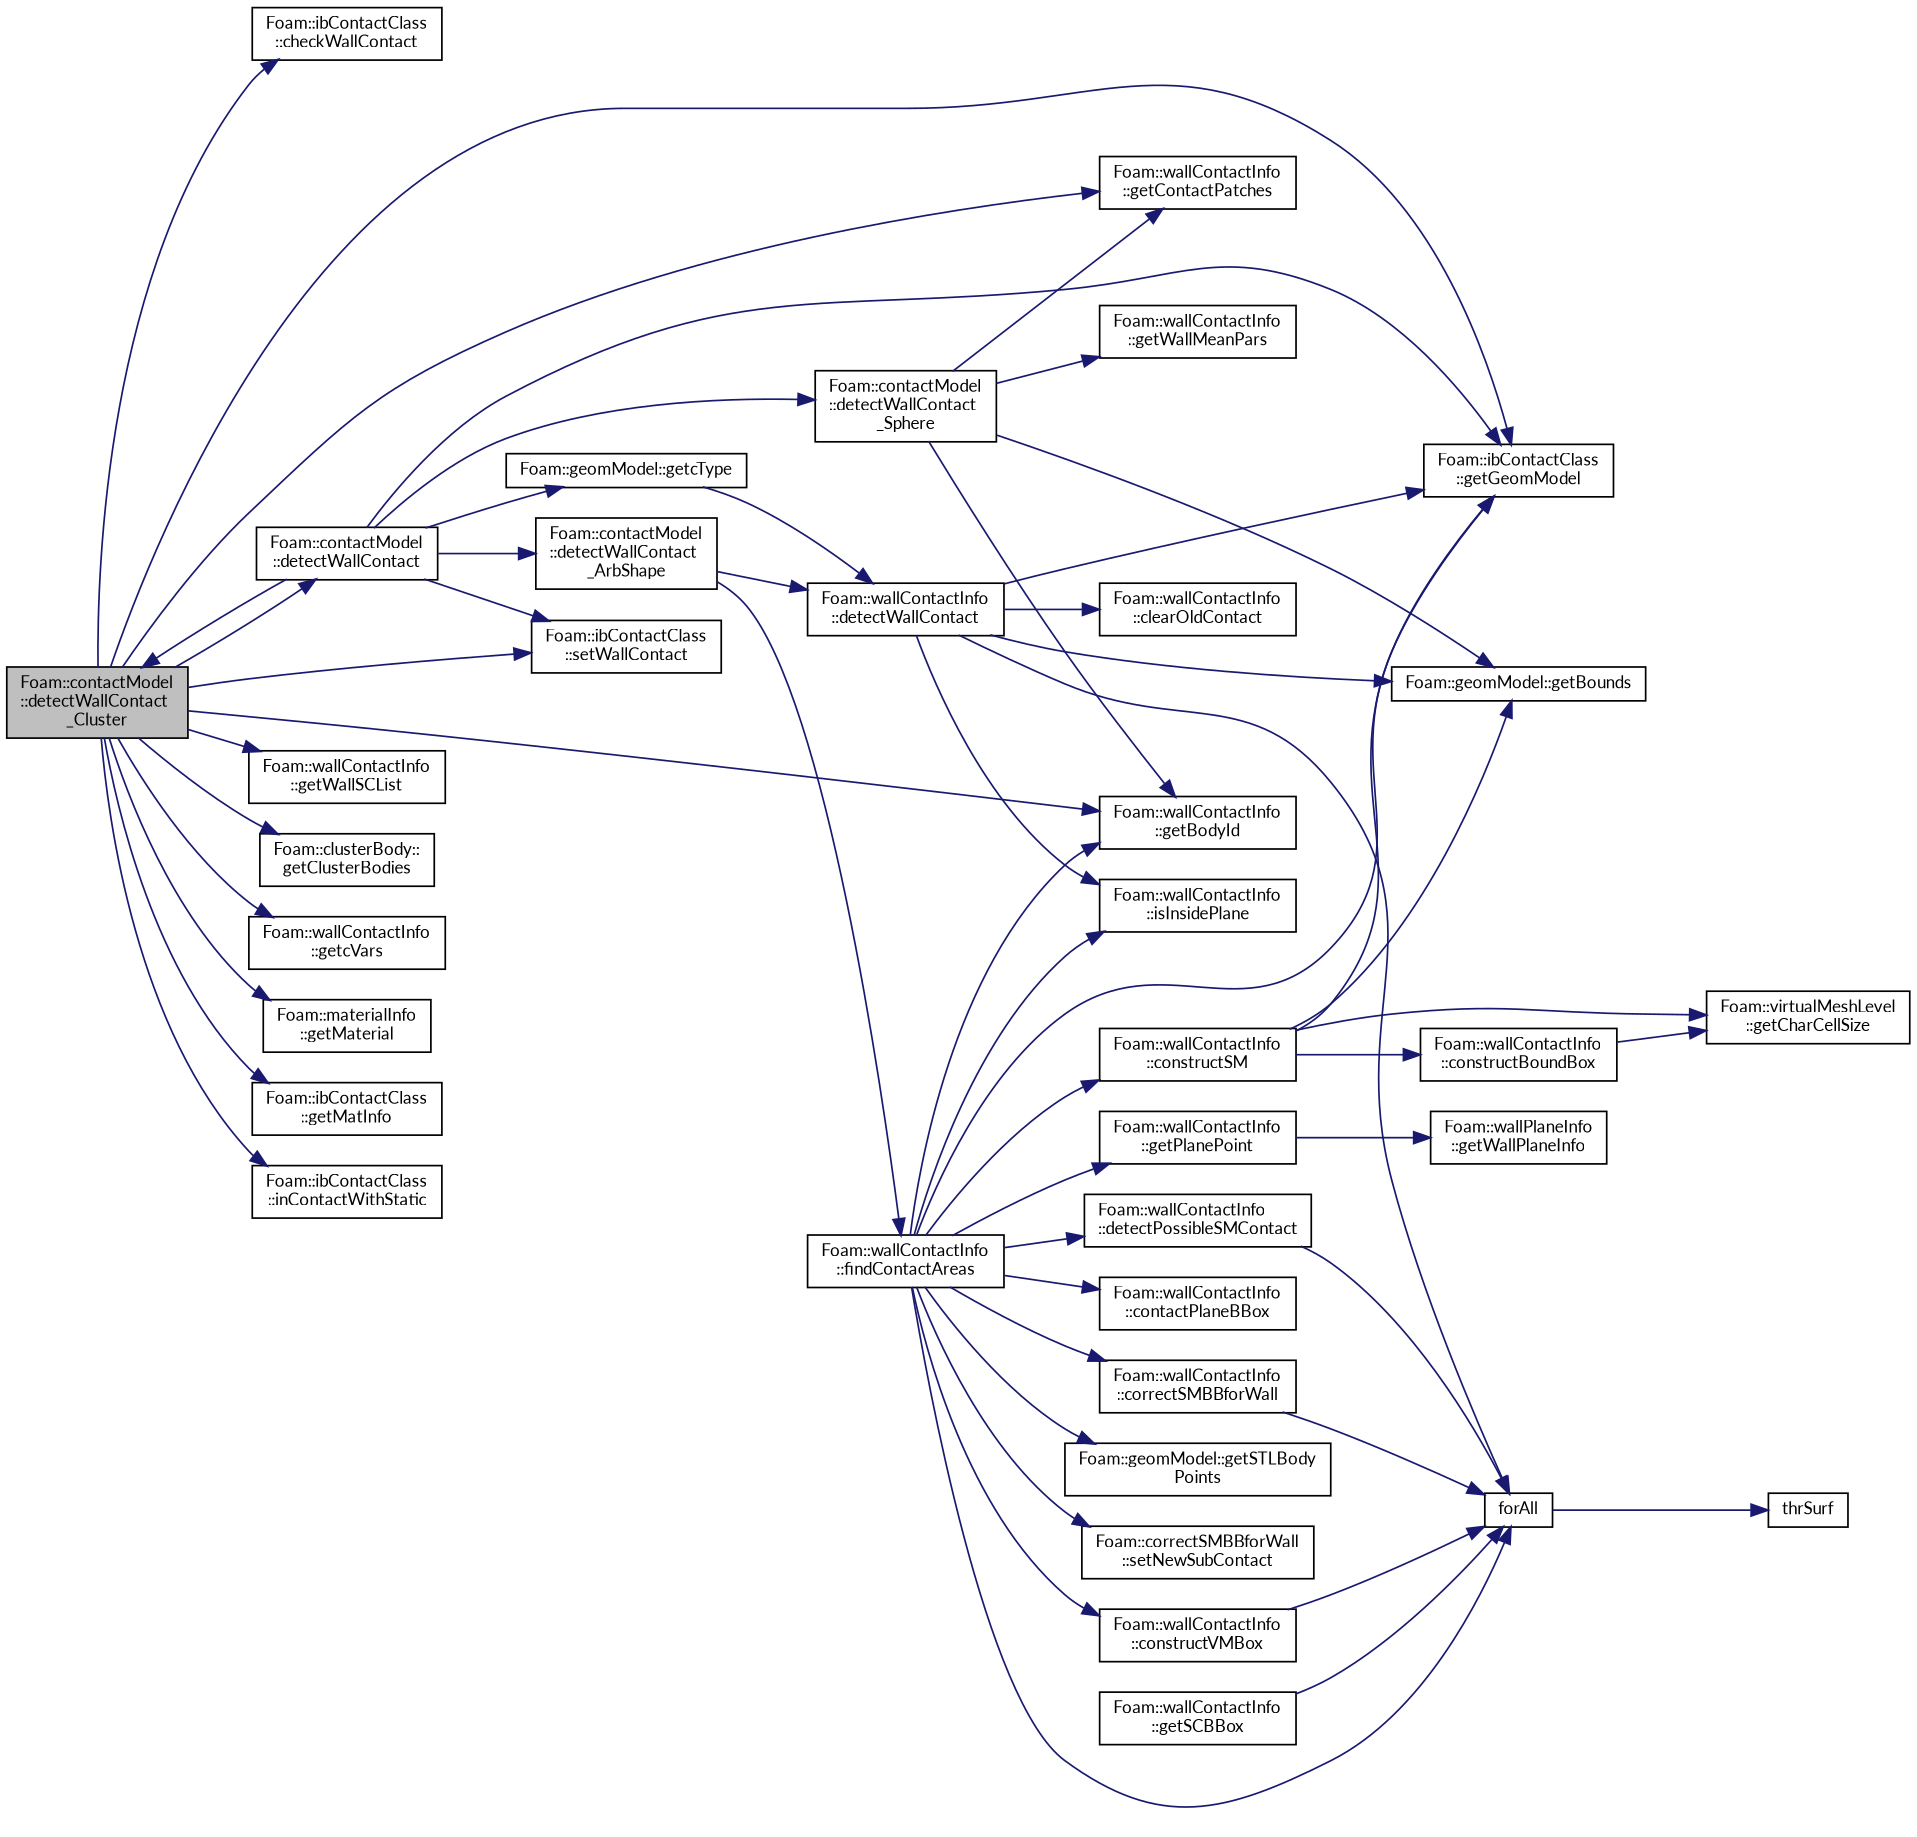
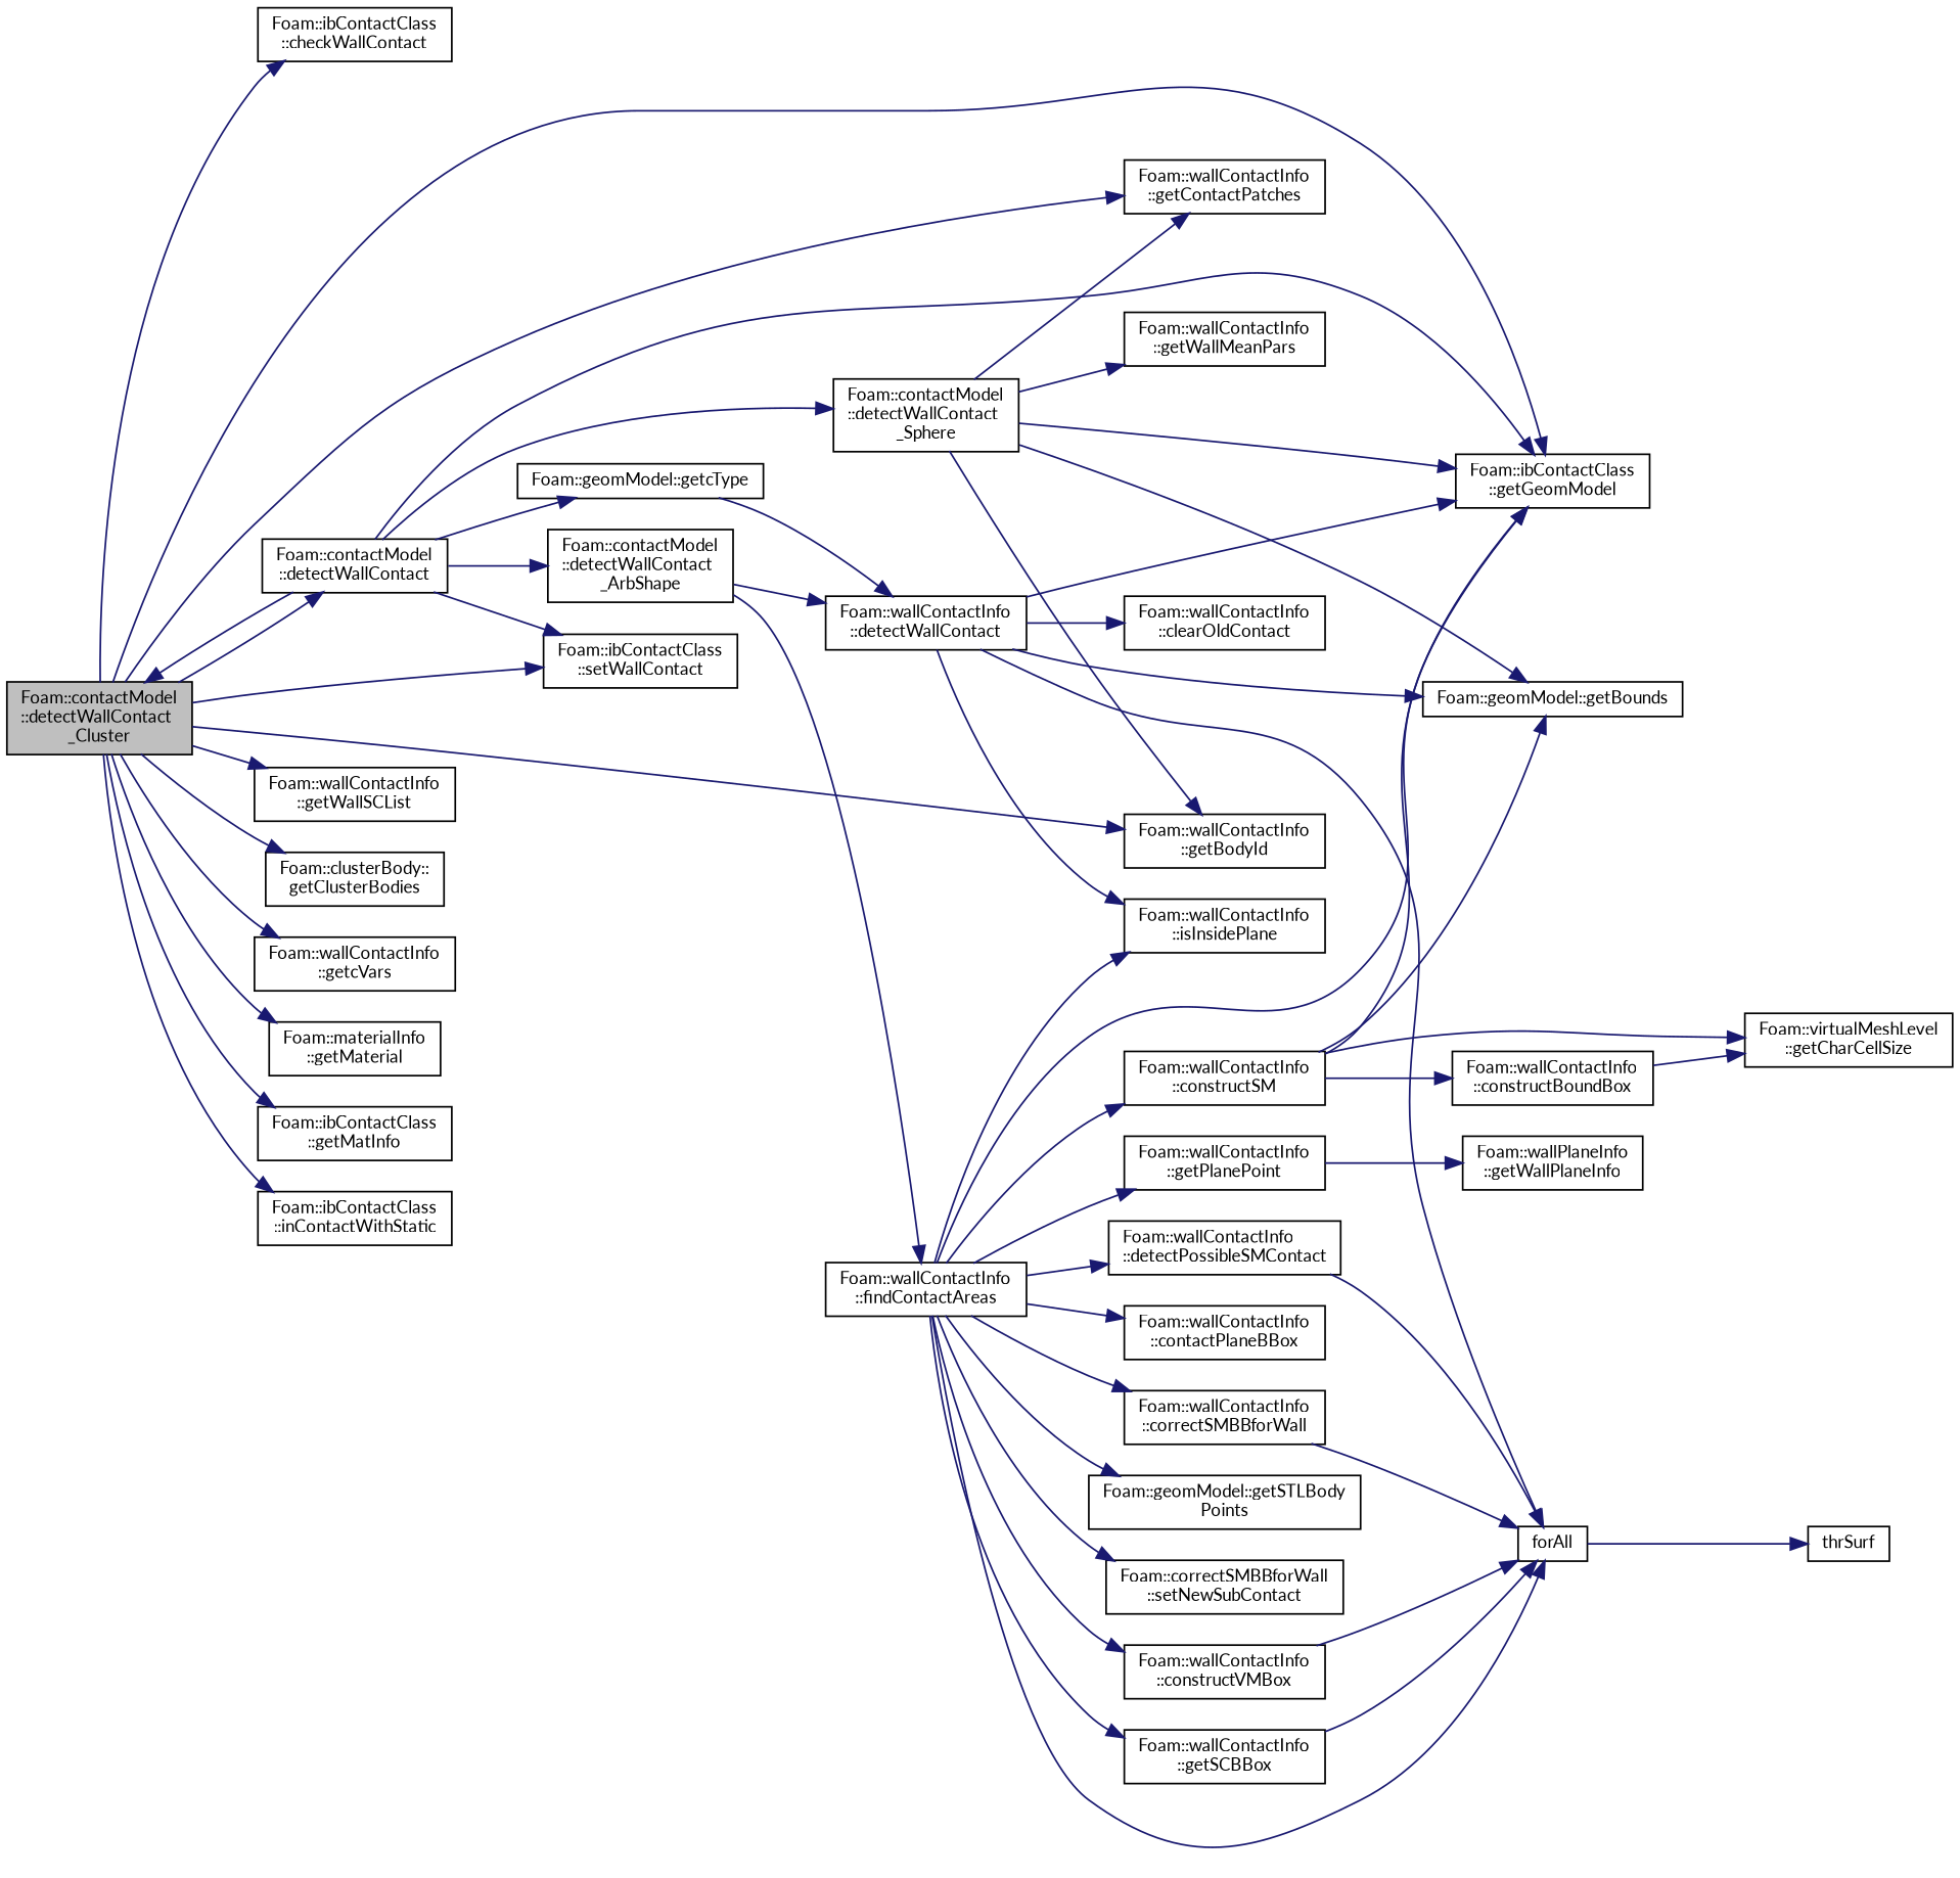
  digraph {
    fontname=Lato
    rankdir=LR
    node [color=black fillcolor=white fontname=Lato fontsize=10 shape=record style=filled]
    edge [color=midnightblue fontname=Lato fontsize=10 labelfontname=Helvetica labelfontsize=10 style=solid]
    n1 [fillcolor=grey75 fontcolor=black height=0.2 label="Foam::contactModel\l::detectWallContact\l_Cluster" width=0.4]
    n2 [height=0.2 label="Foam::ibContactClass\l::checkWallContact" width=0.4]
    n3 [height=0.2 label="Foam::contactModel\l::detectWallContact" width=0.4]
    n4 [height=0.2 label="Foam::ibContactClass\l::getGeomModel" width=0.4]
    n5 [height=0.2 label="Foam::wallContactInfo\l::getBodyId" width=0.4]
    n6 [height=0.2 label="Foam::wallContactInfo\l::getContactPatches" width=0.4]
    n7 [height=0.2 label="Foam::wallContactInfo\l::getWallSCList" width=0.4]
    n8 [height=0.2 label="Foam::ibContactClass\l::setWallContact" width=0.4]
    n9 [height=0.2 label="Foam::clusterBody::\lgetClusterBodies" width=0.4]
    n10 [height=0.2 label="Foam::wallContactInfo\l::getcVars" width=0.4]
    n11 [height=0.2 label="Foam::materialInfo\l::getMaterial" width=0.4]
    n12 [height=0.2 label="Foam::ibContactClass\l::getMatInfo" width=0.4]
    n13 [height=0.2 label="Foam::ibContactClass\l::inContactWithStatic" width=0.4]
    n14 [height=0.2 label="Foam::contactModel\l::detectWallContact\l_ArbShape" width=0.4]
    n15 [height=0.2 label="Foam::contactModel\l::detectWallContact\l_Sphere" width=0.4]
    n16 [height=0.2 label="Foam::geomModel::getcType" width=0.4]
    n17 [height=0.2 label="Foam::wallContactInfo\l::detectWallContact" width=0.4]
    n18 [height=0.2 label="Foam::wallContactInfo\l::findContactAreas" width=0.4]
    n19 [height=0.2 label="Foam::geomModel::getBounds" width=0.4]
    n20 [height=0.2 label="Foam::wallContactInfo\l::getWallMeanPars" width=0.4]
    n21 [height=0.2 label="Foam::wallContactInfo\l::clearOldContact" width=0.4]
    n22 [height=0.2 label=forAll width=0.4]
    n23 [height=0.2 label="Foam::wallContactInfo\l::isInsidePlane" width=0.4]
    n24 [height=0.2 label="Foam::wallContactInfo\l::constructSM" width=0.4]
    n25 [height=0.2 label="Foam::wallContactInfo\l::constructVMBox" width=0.4]
    n26 [height=0.2 label="Foam::wallContactInfo\l::contactPlaneBBox" width=0.4]
    n27 [height=0.2 label="Foam::wallContactInfo\l::correctSMBBforWall" width=0.4]
    n28 [height=0.2 label="Foam::wallContactInfo\l::detectPossibleSMContact" width=0.4]
    n29 [height=0.2 label="Foam::wallContactInfo\l::getPlanePoint" width=0.4]
    n30 [height=0.2 label="Foam::wallContactInfo\l::getSCBBox" width=0.4]
    n31 [height=0.2 label="Foam::geomModel::getSTLBody\lPoints" width=0.4]
    n32 [height=0.2 label="Foam::correctSMBBforWall\l::setNewSubContact" width=0.4]
    n33 [height=0.2 label=thrSurf width=0.4]
    n34 [height=0.2 label="Foam::wallContactInfo\l::constructBoundBox" width=0.4]
    n35 [height=0.2 label="Foam::virtualMeshLevel\l::getCharCellSize" width=0.4]
    n36 [height=0.2 label="Foam::wallPlaneInfo\l::getWallPlaneInfo" width=0.4]
    n1 -> n2
    n1 -> n3
    n1 -> n4
    n1 -> n5
    n1 -> n6
    n1 -> n7
    n1 -> n8
    n1 -> n9
    n1 -> n10
    n1 -> n11
    n1 -> n12
    n1 -> n13
    n3 -> n1
    n3 -> n4
    n3 -> n8
    n3 -> n14
    n3 -> n15
    n3 -> n16
    n14 -> n17
    n14 -> n18
+   n15 -> n4
    n15 -> n5
    n15 -> n6
    n15 -> n19
    n15 -> n20
    n16 -> n17
    n17 -> n4
    n17 -> n19
    n17 -> n21
    n17 -> n22
    n17 -> n23
    n18 -> n4
    n18 -> n22
    n18 -> n23
    n18 -> n24
    n18 -> n25
    n18 -> n26
    n18 -> n27
    n18 -> n28
    n18 -> n29
-   n18 -> n5
+   n18 -> n30
    n18 -> n31
    n18 -> n32
    n22 -> n33
    n24 -> n4
    n24 -> n19
    n24 -> n34
    n24 -> n35
    n25 -> n22
    n27 -> n22
    n28 -> n22
    n29 -> n36
    n30 -> n22
    n34 -> n35
  }
